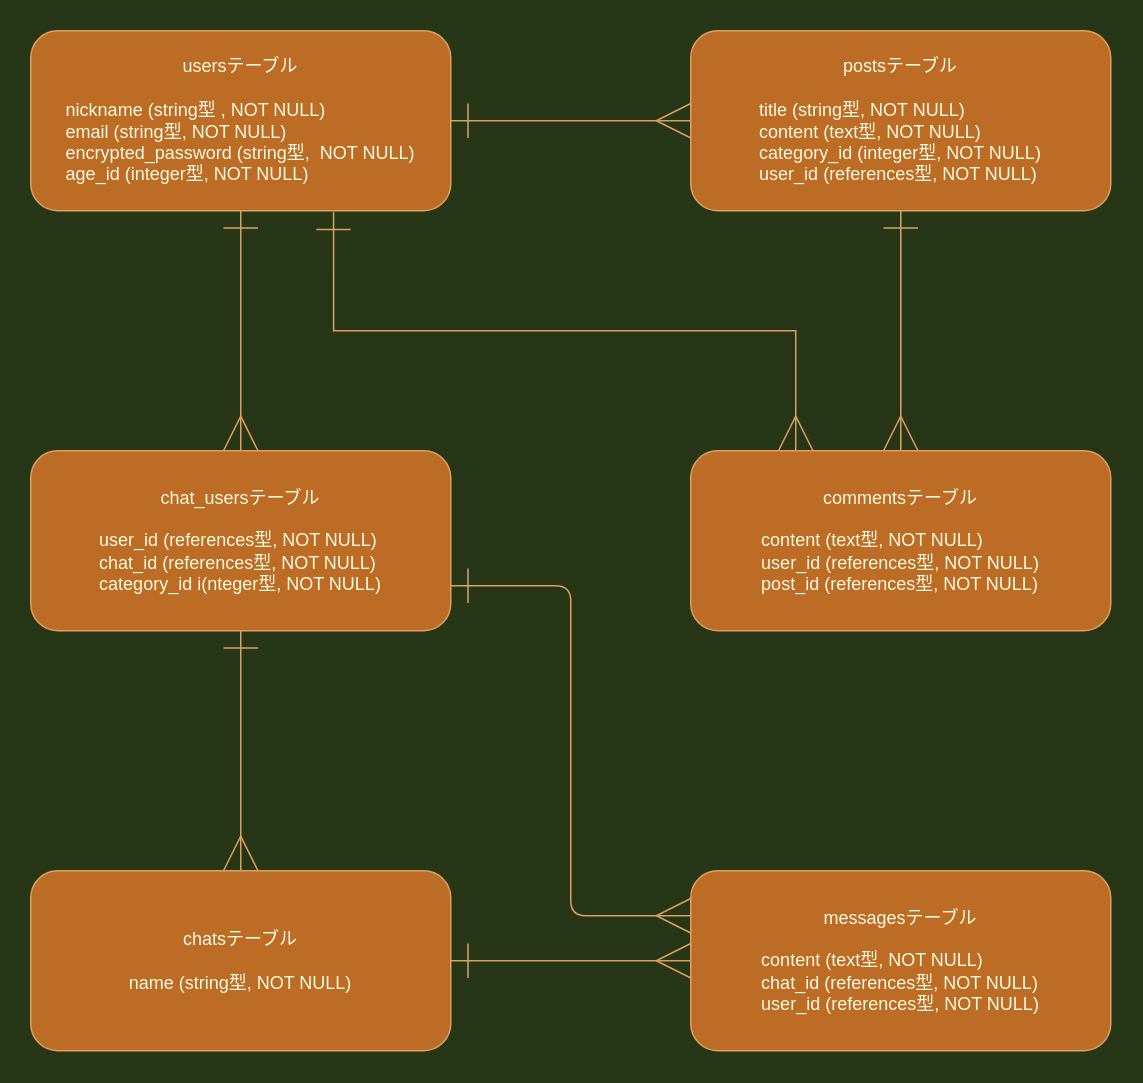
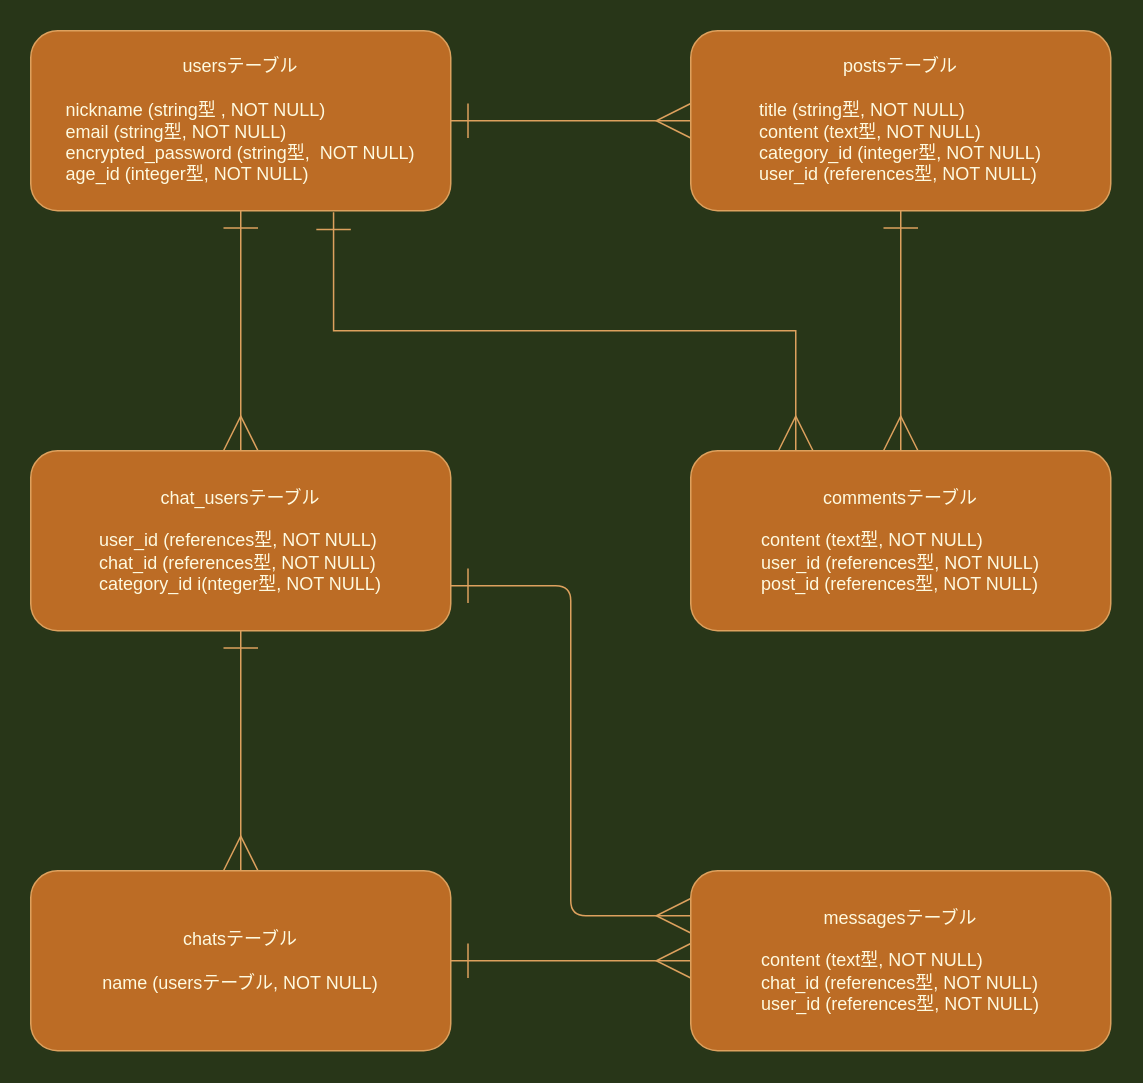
  <mxCell id="0" />
  <mxCell id="1" parent="0" />
  <mxCell id="2" style="edgeStyle=orthogonalEdgeStyle;rounded=0;orthogonalLoop=1;jettySize=auto;html=1;startArrow=ERone;startFill=0;endArrow=ERmany;endFill=0;endSize=21;startSize=21;labelBackgroundColor=#283618;strokeColor=#DDA15E;fontColor=#FEFAE0;" edge="1" parent="1" source="4" target="6"><mxGeometry relative="1" as="geometry" /></mxCell>
  <mxCell id="3" style="edgeStyle=orthogonalEdgeStyle;rounded=0;orthogonalLoop=1;jettySize=auto;html=1;startArrow=ERone;startFill=0;endArrow=ERmany;endFill=0;endSize=21;startSize=21;labelBackgroundColor=#283618;strokeColor=#DDA15E;fontColor=#FEFAE0;" edge="1" parent="1" source="4" target="11"><mxGeometry relative="1" as="geometry" /></mxCell>
  <mxCell id="4" value="usersテーブル&lt;br&gt;&lt;br&gt;&lt;div style=&quot;text-align: left&quot;&gt;&lt;span&gt;nickname (string型 , NOT NULL)&lt;/span&gt;&lt;/div&gt;&lt;div style=&quot;text-align: left&quot;&gt;&lt;span&gt;email (string型, NOT NULL)&lt;/span&gt;&lt;/div&gt;&lt;div style=&quot;text-align: left&quot;&gt;&lt;span&gt;encrypted_password (string型,&amp;nbsp; NOT NULL)&lt;/span&gt;&lt;/div&gt;&lt;div style=&quot;text-align: left&quot;&gt;&lt;span&gt;age_id (integer型, NOT NULL)&lt;/span&gt;&lt;/div&gt;" style="rounded=1;whiteSpace=wrap;html=1;fillColor=#BC6C25;strokeColor=#DDA15E;fontColor=#FEFAE0;" parent="1" vertex="1"><mxGeometry x="20" y="20" width="280" height="120" as="geometry" /></mxCell>
  <mxCell id="5" style="edgeStyle=orthogonalEdgeStyle;rounded=0;orthogonalLoop=1;jettySize=auto;html=1;endArrow=ERmany;endFill=0;startArrow=ERone;startFill=0;endSize=21;startSize=21;labelBackgroundColor=#283618;strokeColor=#DDA15E;fontColor=#FEFAE0;" edge="1" parent="1" source="6" target="8"><mxGeometry relative="1" as="geometry" /></mxCell>
  <mxCell id="6" value="postsテーブル&lt;br&gt;&lt;br&gt;&lt;div style=&quot;text-align: left&quot;&gt;&lt;span&gt;title (string型, NOT NULL)&lt;/span&gt;&lt;/div&gt;&lt;div style=&quot;text-align: left&quot;&gt;&lt;span&gt;content (text型, NOT NULL)&lt;/span&gt;&lt;/div&gt;&lt;div style=&quot;text-align: left&quot;&gt;&lt;span&gt;category_id (integer型, NOT NULL)&lt;/span&gt;&lt;/div&gt;&lt;div style=&quot;text-align: left&quot;&gt;&lt;span&gt;user_id (references型, NOT NULL)&lt;/span&gt;&lt;/div&gt;" style="rounded=1;whiteSpace=wrap;html=1;fillColor=#BC6C25;strokeColor=#DDA15E;fontColor=#FEFAE0;" vertex="1" parent="1"><mxGeometry x="460" y="20" width="280" height="120" as="geometry" /></mxCell>
  <mxCell id="7" style="edgeStyle=orthogonalEdgeStyle;rounded=0;orthogonalLoop=1;jettySize=auto;html=1;exitX=0.25;exitY=0;exitDx=0;exitDy=0;entryX=0.721;entryY=1.008;entryDx=0;entryDy=0;entryPerimeter=0;startArrow=ERmany;startFill=0;endArrow=ERone;endFill=0;endSize=21;startSize=21;labelBackgroundColor=#283618;strokeColor=#DDA15E;fontColor=#FEFAE0;" edge="1" parent="1" source="8" target="4"><mxGeometry relative="1" as="geometry" /></mxCell>
  <mxCell id="8" value="commentsテーブル&lt;br&gt;&lt;br&gt;&lt;div style=&quot;text-align: left&quot;&gt;&lt;span&gt;content (text型, NOT NULL)&lt;/span&gt;&lt;/div&gt;&lt;div style=&quot;text-align: left&quot;&gt;&lt;span&gt;user_id (references型, NOT NULL)&lt;/span&gt;&lt;/div&gt;&lt;div style=&quot;text-align: left&quot;&gt;&lt;span&gt;post_id (references型, NOT NULL)&lt;/span&gt;&lt;/div&gt;" style="rounded=1;whiteSpace=wrap;html=1;fillColor=#BC6C25;strokeColor=#DDA15E;fontColor=#FEFAE0;" vertex="1" parent="1"><mxGeometry x="460" y="300" width="280" height="120" as="geometry" /></mxCell>
  <mxCell id="9" style="edgeStyle=orthogonalEdgeStyle;rounded=0;orthogonalLoop=1;jettySize=auto;html=1;startArrow=ERone;startFill=0;endArrow=ERmany;endFill=0;endSize=21;startSize=21;labelBackgroundColor=#283618;strokeColor=#DDA15E;fontColor=#FEFAE0;" edge="1" parent="1" source="11" target="13"><mxGeometry relative="1" as="geometry" /></mxCell>
  <mxCell id="10" style="edgeStyle=orthogonalEdgeStyle;curved=0;rounded=1;sketch=0;orthogonalLoop=1;jettySize=auto;html=1;exitX=1;exitY=0.75;exitDx=0;exitDy=0;entryX=0;entryY=0.25;entryDx=0;entryDy=0;strokeColor=#DDA15E;fillColor=#BC6C25;fontColor=#FEFAE0;startArrow=ERone;startFill=0;endArrow=ERmany;endFill=0;endSize=21;startSize=21;" edge="1" parent="1" source="11" target="14"><mxGeometry relative="1" as="geometry" /></mxCell>
  <mxCell id="11" value="chat_usersテーブル&lt;br&gt;&lt;br&gt;&lt;div style=&quot;text-align: left&quot;&gt;&lt;span&gt;user_id (references型, NOT NULL)&lt;/span&gt;&lt;/div&gt;&lt;div style=&quot;text-align: left&quot;&gt;&lt;span&gt;chat_id (references型, NOT NULL)&lt;/span&gt;&lt;/div&gt;&lt;div style=&quot;text-align: left&quot;&gt;category_id i(nteger型, NOT NULL)&lt;span&gt;&lt;br&gt;&lt;/span&gt;&lt;/div&gt;" style="rounded=1;whiteSpace=wrap;html=1;fillColor=#BC6C25;strokeColor=#DDA15E;fontColor=#FEFAE0;" vertex="1" parent="1"><mxGeometry x="20" y="300" width="280" height="120" as="geometry" /></mxCell>
  <mxCell id="12" style="edgeStyle=orthogonalEdgeStyle;rounded=0;orthogonalLoop=1;jettySize=auto;html=1;startArrow=ERone;startFill=0;endArrow=ERmany;endFill=0;endSize=21;startSize=21;labelBackgroundColor=#283618;strokeColor=#DDA15E;fontColor=#FEFAE0;" edge="1" parent="1" source="13" target="14"><mxGeometry relative="1" as="geometry" /></mxCell>
- <mxCell id="13" value="chatsテーブル&lt;br&gt;&lt;br&gt;&lt;div style=&quot;text-align: left&quot;&gt;&lt;span&gt;name (string型, NOT NULL)&lt;/span&gt;&lt;/div&gt;" style="rounded=1;whiteSpace=wrap;html=1;fillColor=#BC6C25;strokeColor=#DDA15E;fontColor=#FEFAE0;" vertex="1" parent="1"><mxGeometry x="20" y="580" width="280" height="120" as="geometry" /></mxCell>
+ <mxCell id="13" value="chatsテーブル&lt;br&gt;&lt;br&gt;&lt;div style=&quot;text-align: left&quot;&gt;&lt;span&gt;name (usersテーブル, NOT NULL)&lt;/span&gt;&lt;/div&gt;" style="rounded=1;whiteSpace=wrap;html=1;fillColor=#BC6C25;strokeColor=#DDA15E;fontColor=#FEFAE0;" vertex="1" parent="1"><mxGeometry x="20" y="580" width="280" height="120" as="geometry" /></mxCell>
  <mxCell id="14" value="messagesテーブル&lt;br&gt;&lt;br&gt;&lt;div style=&quot;text-align: left&quot;&gt;&lt;span&gt;content (text型, NOT NULL)&lt;/span&gt;&lt;/div&gt;&lt;div style=&quot;text-align: left&quot;&gt;&lt;span&gt;chat_id (references型, NOT NULL)&lt;/span&gt;&lt;/div&gt;&lt;div style=&quot;text-align: left&quot;&gt;&lt;span&gt;user_id (references型, NOT NULL)&lt;/span&gt;&lt;/div&gt;" style="rounded=1;whiteSpace=wrap;html=1;fillColor=#BC6C25;strokeColor=#DDA15E;fontColor=#FEFAE0;" vertex="1" parent="1"><mxGeometry x="460" y="580" width="280" height="120" as="geometry" /></mxCell>
